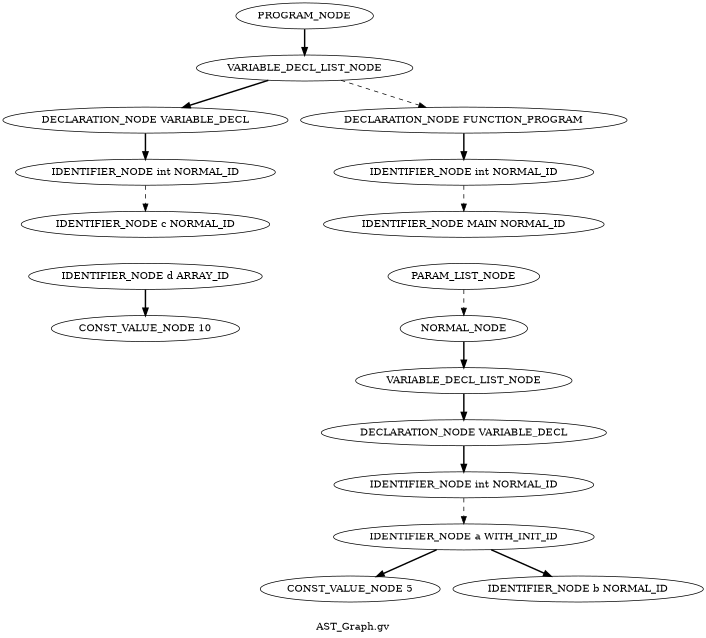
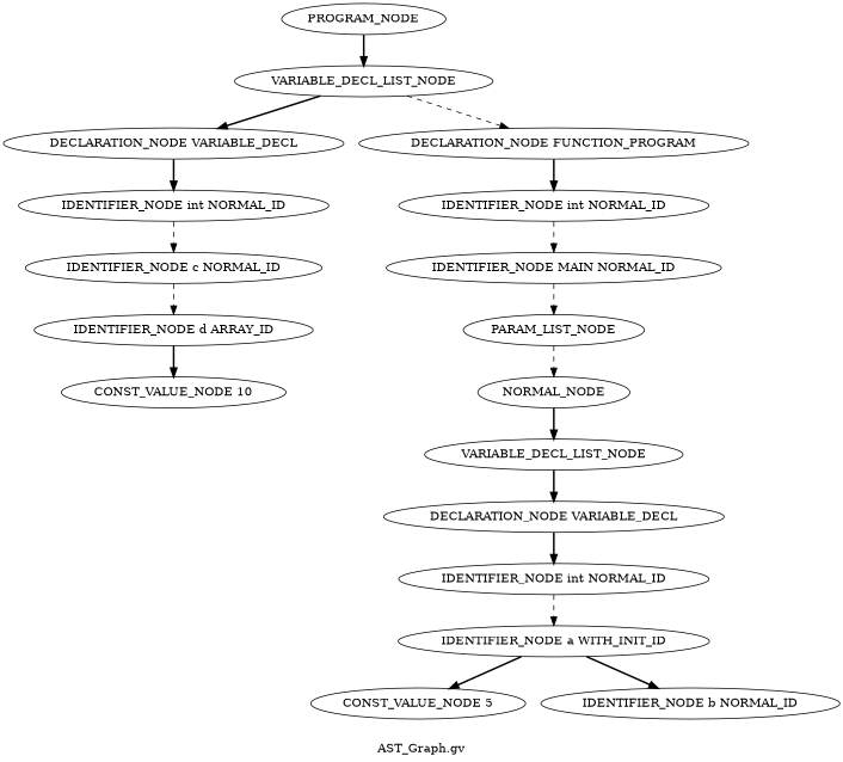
  digraph {
    label="AST_Graph.gv"
    edge [style=bold]
    n1 [label=PROGRAM_NODE]
    n2 [label=VARIABLE_DECL_LIST_NODE]
    n3 [label="DECLARATION_NODE VARIABLE_DECL"]
    n4 [label="DECLARATION_NODE FUNCTION_PROGRAM"]
    n5 [label="IDENTIFIER_NODE int NORMAL_ID"]
    n6 [label="IDENTIFIER_NODE int NORMAL_ID"]
    n7 [label="IDENTIFIER_NODE c NORMAL_ID"]
    n8 [label="IDENTIFIER_NODE d ARRAY_ID"]
    n9 [label="CONST_VALUE_NODE 10"]
    n10 [label="IDENTIFIER_NODE MAIN NORMAL_ID"]
    n11 [label=PARAM_LIST_NODE]
    n12 [label=NORMAL_NODE]
    n13 [label=VARIABLE_DECL_LIST_NODE]
    n14 [label="DECLARATION_NODE VARIABLE_DECL"]
    n15 [label="IDENTIFIER_NODE int NORMAL_ID"]
    n16 [label="IDENTIFIER_NODE a WITH_INIT_ID"]
    n17 [label="CONST_VALUE_NODE 5"]
    n18 [label="IDENTIFIER_NODE b NORMAL_ID"]
    n1 -> n2
    n2 -> n3
    n2 -> n4 [style=dashed]
    n3 -> n5
    n4 -> n6
    n5 -> n7 [style=dashed]
    n6 -> n10 [style=dashed]
+   n7 -> n8 [style=dashed]
    n8 -> n9
+   n10 -> n11 [style=dashed]
    n11 -> n12 [style=dashed]
    n12 -> n13
    n13 -> n14
    n14 -> n15
    n15 -> n16 [style=dashed]
    n16 -> n17
    n16 -> n18
  }
